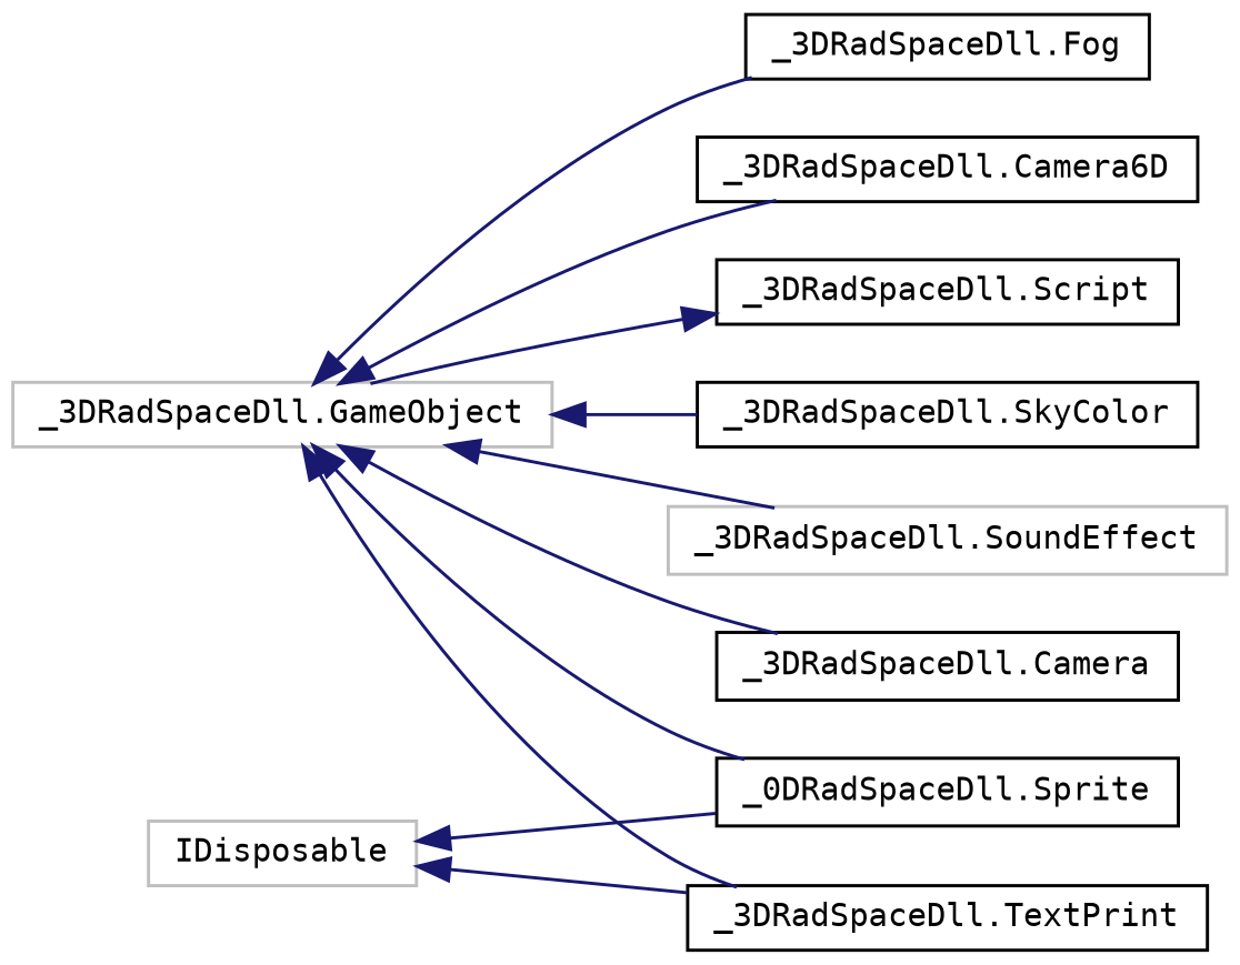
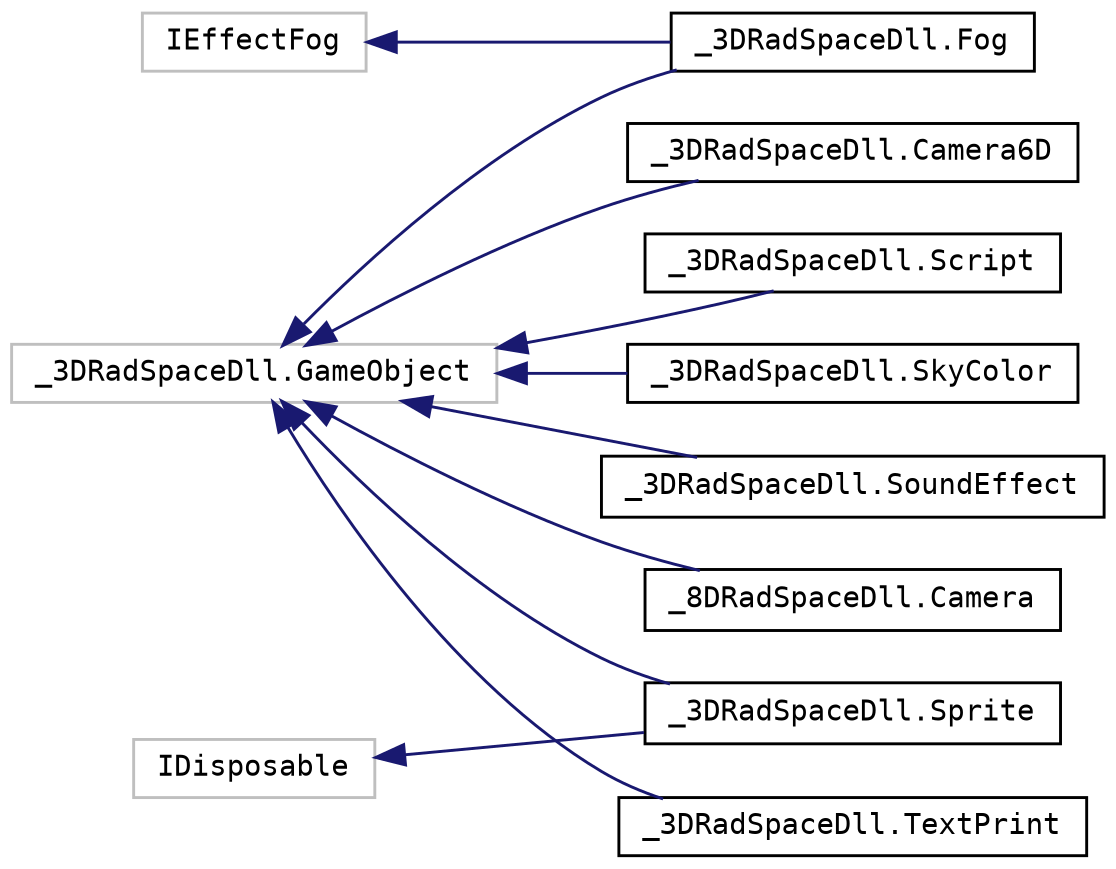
  digraph {
    fontname="DejaVu Sans Mono"
    rankdir=LR
    node [color=black fillcolor=white fontname="DejaVu Sans Mono" fontsize=10 shape=record style=filled]
    edge [color=midnightblue dir=back fontname="DejaVu Sans Mono" fontsize=10 labelfontname=Helvetica labelfontsize=10 style=solid]
    n1 [color=grey75 height=0.2 label="_3DRadSpaceDll.GameObject" width=0.4]
-   n2 [height=0.2 label="_3DRadSpaceDll.Camera" width=0.4]
+   n2 [height=0.2 label="_8DRadSpaceDll.Camera" width=0.4]
    n3 [height=0.2 label="_3DRadSpaceDll.Camera6D" width=0.4]
    n4 [height=0.2 label="_3DRadSpaceDll.Fog" width=0.4]
    n5 [height=0.2 label="_3DRadSpaceDll.Script" width=0.4]
    n6 [height=0.2 label="_3DRadSpaceDll.SkyColor" width=0.4]
-   n7 [color=grey75 height=0.2 label="_3DRadSpaceDll.SoundEffect" width=0.4]
-   n8 [height=0.2 label="_0DRadSpaceDll.Sprite" width=0.4]
+   n7 [height=0.2 label="_3DRadSpaceDll.SoundEffect" width=0.4]
+   n8 [height=0.2 label="_3DRadSpaceDll.Sprite" width=0.4]
    n9 [height=0.2 label="_3DRadSpaceDll.TextPrint" width=0.4]
    n10 [color=grey75 height=0.2 label=IDisposable width=0.4]
+   n11 [color=grey75 height=0.2 label=IEffectFog width=0.4]
    n1 -> n2
    n1 -> n3
    n1 -> n4
-   n5 -> n1
+   n1 -> n5
    n1 -> n6
    n1 -> n7
    n1 -> n8
    n1 -> n9
    n10 -> n8
-   n10 -> n9
+   n11 -> n4
  }
